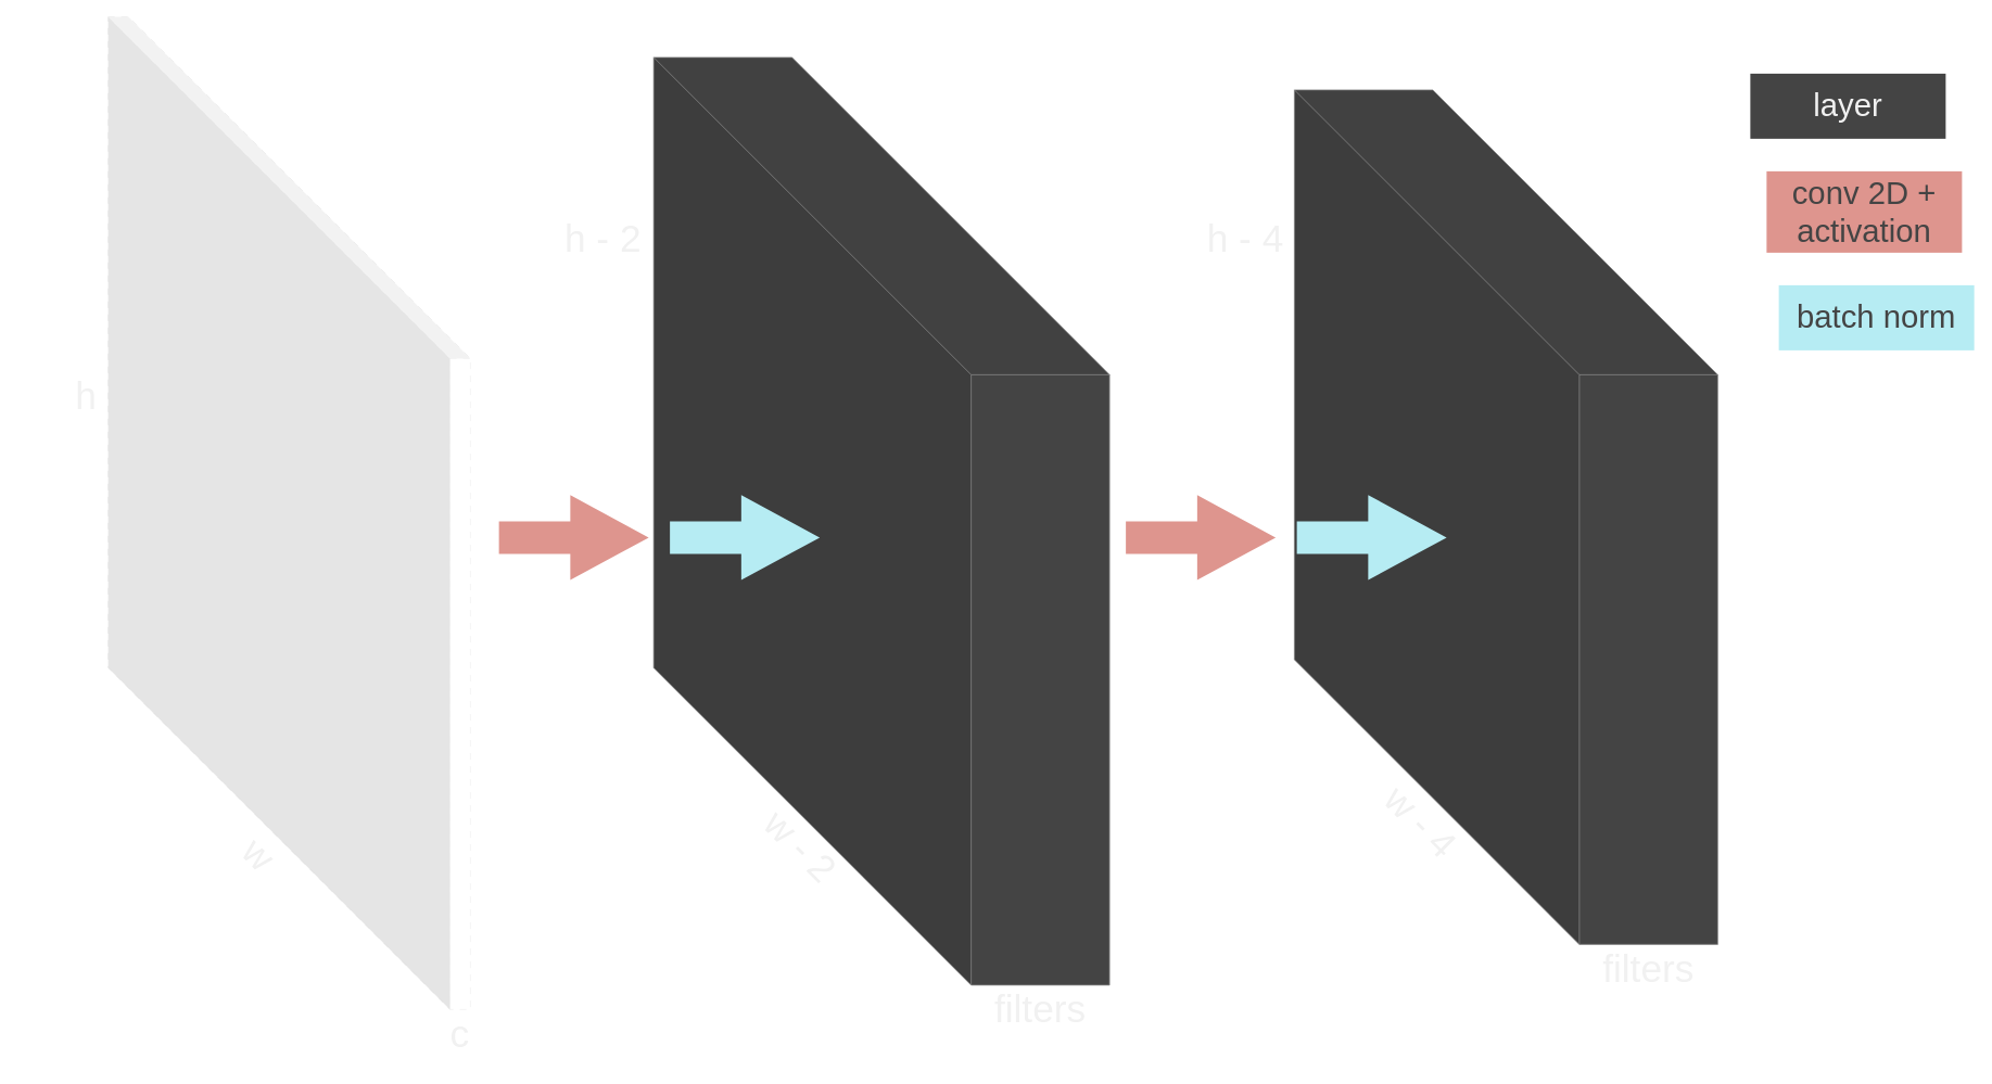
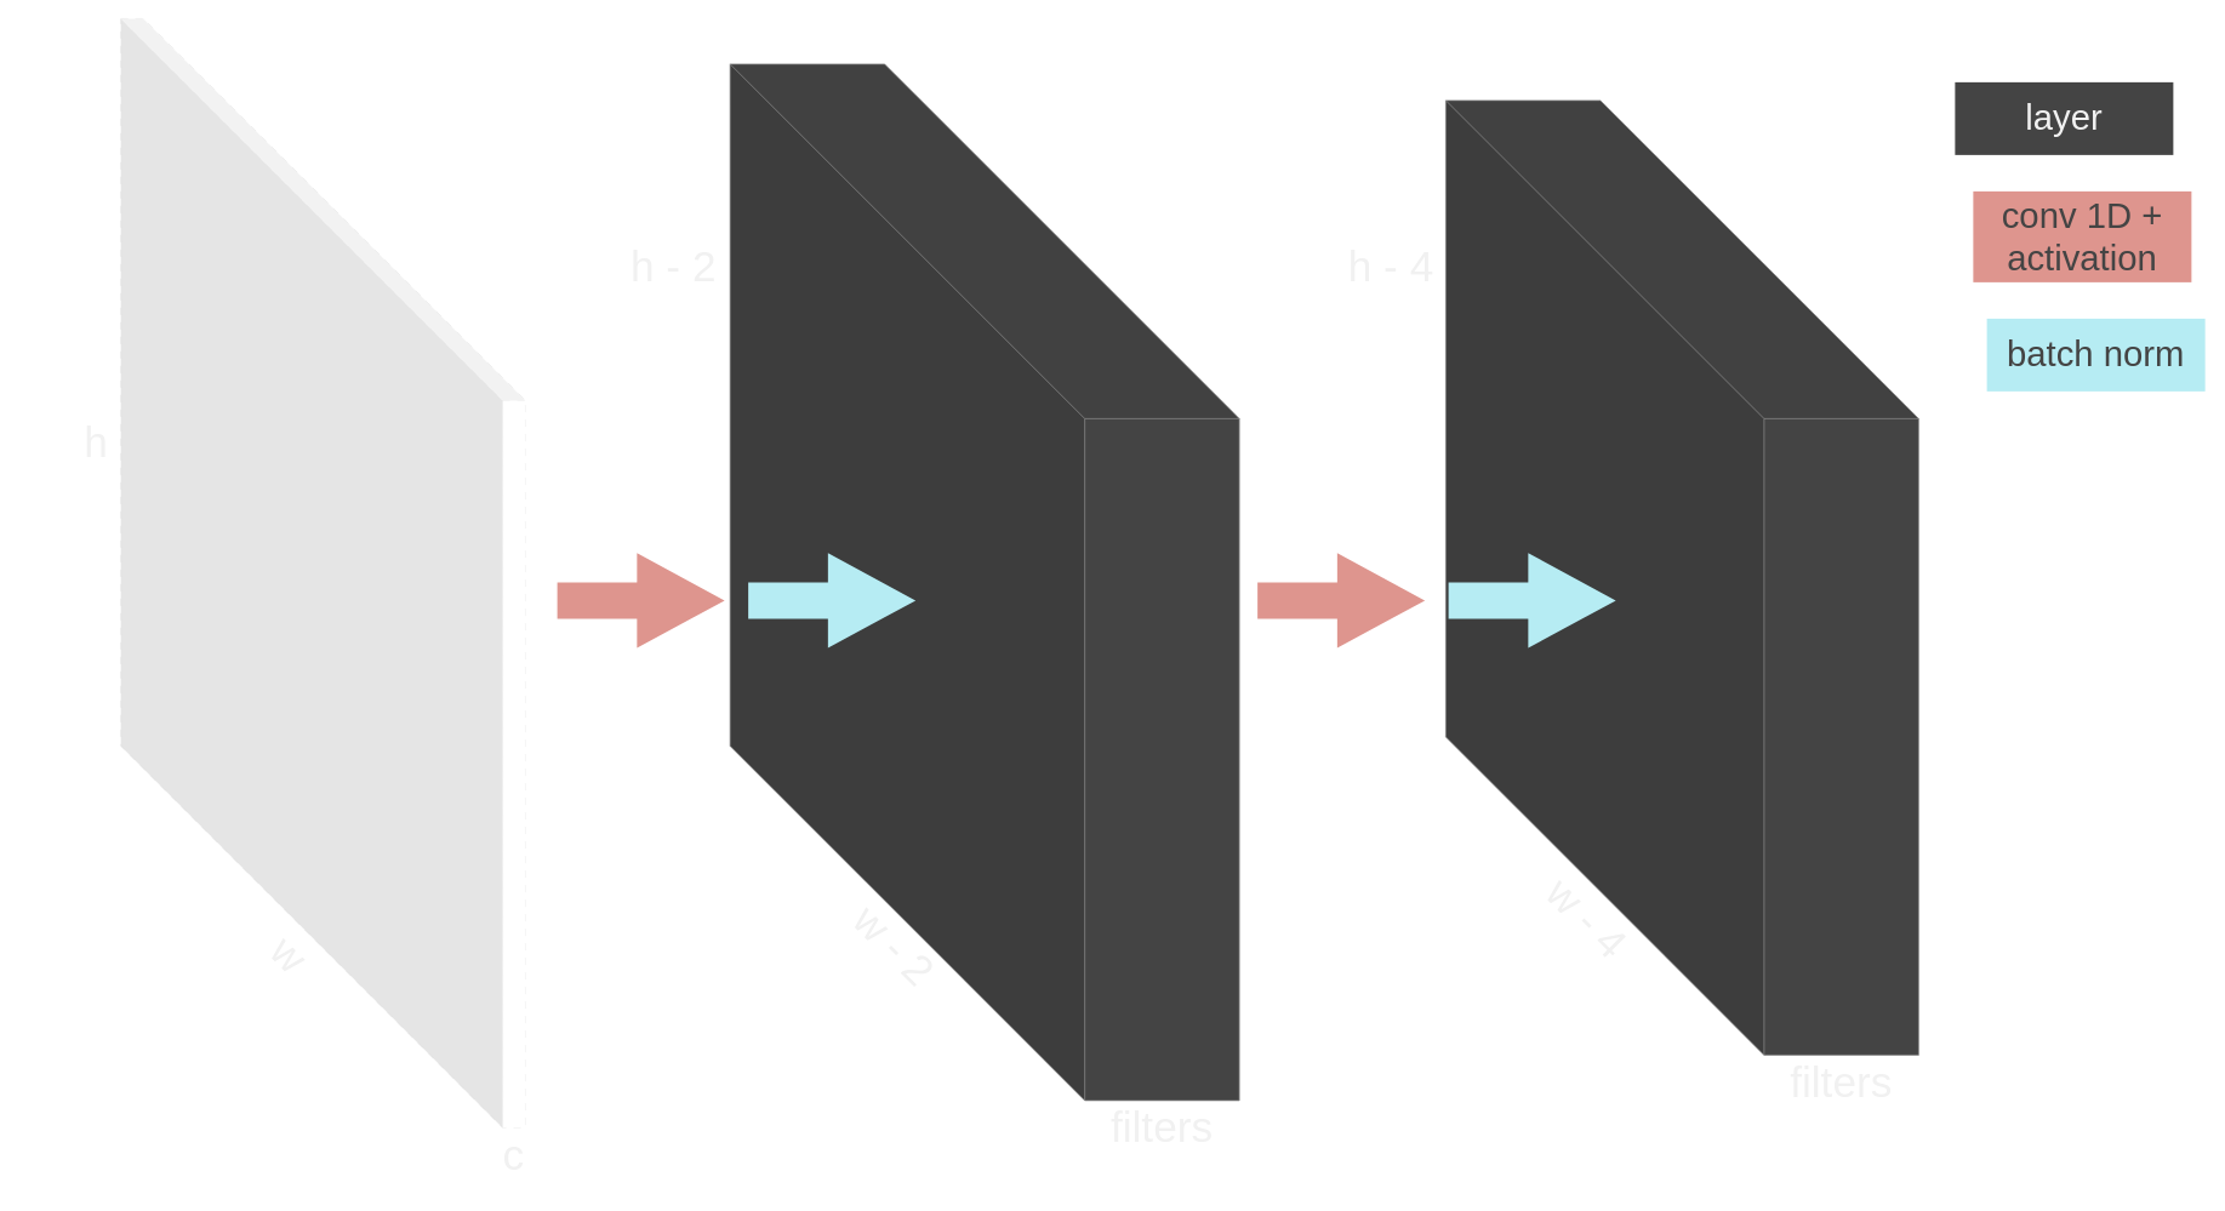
  <mxCell id="0" />
  <mxCell id="1" parent="0" />
  <mxCell id="2" value="" style="shape=cube;whiteSpace=wrap;html=1;boundedLbl=1;backgroundOutline=1;darkOpacity=0.05;darkOpacity2=0.1;size=350;fillColor=#444444;strokeColor=#888888;" parent="1" vertex="1"><mxGeometry x="1589" y="110" width="520" height="1050" as="geometry" /></mxCell>
- <mxCell id="3" value="&lt;font style=&quot;font-size: 39px;&quot;&gt;conv 2D + activation&lt;/font&gt;" style="text;html=1;strokeColor=none;fillColor=#DE958E;align=center;verticalAlign=middle;whiteSpace=wrap;rounded=0;fontColor=#444444;" parent="1" vertex="1"><mxGeometry x="2169" y="210" width="240" height="100" as="geometry" /></mxCell>
+ <mxCell id="3" value="&lt;font style=&quot;font-size: 39px;&quot;&gt;conv 1D + activation&lt;/font&gt;" style="text;html=1;strokeColor=none;fillColor=#DE958E;align=center;verticalAlign=middle;whiteSpace=wrap;rounded=0;fontColor=#444444;" parent="1" vertex="1"><mxGeometry x="2169" y="210" width="240" height="100" as="geometry" /></mxCell>
  <mxCell id="4" value="&lt;font style=&quot;font-size: 39px;&quot;&gt;batch norm&lt;/font&gt;" style="text;html=1;strokeColor=none;fillColor=#B6ECF3;align=center;verticalAlign=middle;whiteSpace=wrap;rounded=0;fontColor=#444444;" parent="1" vertex="1"><mxGeometry x="2184" y="350" width="240" height="80" as="geometry" /></mxCell>
  <mxCell id="5" value="&lt;span style=&quot;font-size: 39px;&quot;&gt;layer&lt;/span&gt;" style="text;html=1;strokeColor=none;fillColor=#444444;align=center;verticalAlign=middle;whiteSpace=wrap;rounded=0;fontColor=#f1f1f1;" parent="1" vertex="1"><mxGeometry x="2149" y="90" width="240" height="80" as="geometry" /></mxCell>
  <mxCell id="6" value="&lt;font style=&quot;font-size: 47px;&quot;&gt;filters&lt;/font&gt;" style="text;html=1;strokeColor=none;fillColor=none;align=center;verticalAlign=middle;whiteSpace=wrap;rounded=0;fontColor=#f1f1f1;fontSize=47;" parent="1" vertex="1"><mxGeometry x="1939" y="1150" width="170" height="80" as="geometry" /></mxCell>
  <mxCell id="7" value="&lt;font style=&quot;font-size: 47px;&quot;&gt;h - 4&lt;br style=&quot;font-size: 47px;&quot;&gt;&lt;/font&gt;" style="text;html=1;strokeColor=none;fillColor=none;align=center;verticalAlign=middle;whiteSpace=wrap;rounded=0;rotation=0;fontColor=#f1f1f1;fontSize=47;" parent="1" vertex="1"><mxGeometry x="1459" y="253" width="140" height="80" as="geometry" /></mxCell>
  <mxCell id="8" value="&lt;font style=&quot;font-size: 47px;&quot;&gt;w - 4&lt;br style=&quot;font-size: 47px;&quot;&gt;&lt;/font&gt;" style="text;html=1;strokeColor=none;fillColor=none;align=center;verticalAlign=middle;whiteSpace=wrap;rounded=0;rotation=45;fontColor=#f1f1f1;fontSize=47;" parent="1" vertex="1"><mxGeometry x="1559" y="970" width="370" height="80" as="geometry" /></mxCell>
  <mxCell id="9" value="" style="shape=flexArrow;endArrow=classic;html=1;fontSize=43;fontColor=#F0F0F0;endWidth=58.333;endSize=30.117;width=35;strokeWidth=6;fillColor=#B6ECF3;strokeColor=none;" parent="1" edge="1"><mxGeometry width="50" height="50" relative="1" as="geometry"><mxPoint x="1589" y="660" as="sourcePoint" /><mxPoint x="1779" y="660" as="targetPoint" /></mxGeometry></mxCell>
  <mxCell id="10" value="" style="shape=cube;whiteSpace=wrap;html=1;boundedLbl=1;backgroundOutline=1;darkOpacity=0.05;darkOpacity2=0.1;size=390;fillColor=#444444;strokeColor=#888888;" parent="1" vertex="1"><mxGeometry x="802" y="70" width="560" height="1140" as="geometry" /></mxCell>
  <mxCell id="11" value="&lt;font style=&quot;font-size: 47px;&quot;&gt;filters&lt;/font&gt;" style="text;html=1;strokeColor=none;fillColor=none;align=center;verticalAlign=middle;whiteSpace=wrap;rounded=0;fontColor=#f1f1f1;fontSize=47;" parent="1" vertex="1"><mxGeometry x="1192" y="1200" width="170" height="80" as="geometry" /></mxCell>
  <mxCell id="12" value="&lt;font style=&quot;font-size: 47px;&quot;&gt;w - 2&lt;/font&gt;" style="text;html=1;strokeColor=none;fillColor=none;align=center;verticalAlign=middle;whiteSpace=wrap;rounded=0;rotation=45;fontColor=#f1f1f1;fontSize=47;" parent="1" vertex="1"><mxGeometry x="797" y="1000" width="370" height="80" as="geometry" /></mxCell>
  <mxCell id="13" value="" style="shape=flexArrow;endArrow=classic;html=1;fontSize=43;fontColor=#F0F0F0;endWidth=58.333;endSize=30.117;width=35;strokeWidth=6;fillColor=#DE958E;strokeColor=none;" parent="1" edge="1"><mxGeometry width="50" height="50" relative="1" as="geometry"><mxPoint x="1379" y="660" as="sourcePoint" /><mxPoint x="1569" y="660" as="targetPoint" /></mxGeometry></mxCell>
  <mxCell id="14" value="&lt;font style=&quot;font-size: 47px;&quot;&gt;c&lt;/font&gt;" style="text;html=1;strokeColor=none;fillColor=none;align=center;verticalAlign=middle;whiteSpace=wrap;rounded=0;fontColor=#f1f1f1;fontSize=47;" parent="1" vertex="1"><mxGeometry x="479" y="1230" width="170" height="80" as="geometry" /></mxCell>
  <mxCell id="15" value="&lt;font style=&quot;font-size: 47px;&quot;&gt;w&lt;/font&gt;" style="text;html=1;strokeColor=none;fillColor=none;align=center;verticalAlign=middle;whiteSpace=wrap;rounded=0;rotation=45;fontColor=#f1f1f1;fontSize=47;" parent="1" vertex="1"><mxGeometry x="132" y="1010" width="370" height="80" as="geometry" /></mxCell>
  <mxCell id="16" value="&lt;font style=&quot;font-size: 47px;&quot;&gt;h&lt;/font&gt;" style="text;html=1;strokeColor=none;fillColor=none;align=center;verticalAlign=middle;whiteSpace=wrap;rounded=0;fontColor=#f1f1f1;fontSize=47;" parent="1" vertex="1"><mxGeometry x="20" y="447" width="170" height="80" as="geometry" /></mxCell>
  <mxCell id="17" value="&lt;font style=&quot;font-size: 47px;&quot;&gt;h - 2&lt;br style=&quot;font-size: 47px;&quot;&gt;&lt;/font&gt;" style="text;html=1;strokeColor=none;fillColor=none;align=center;verticalAlign=middle;whiteSpace=wrap;rounded=0;rotation=0;fontColor=#f1f1f1;fontSize=47;" parent="1" vertex="1"><mxGeometry x="670" y="253" width="140" height="80" as="geometry" /></mxCell>
  <mxCell id="18" value="" style="shape=flexArrow;endArrow=classic;html=1;fontSize=43;fontColor=#F0F0F0;endWidth=58.333;endSize=30.117;width=35;strokeWidth=6;fillColor=#B6ECF3;strokeColor=none;" parent="1" edge="1"><mxGeometry width="50" height="50" relative="1" as="geometry"><mxPoint x="819" y="660" as="sourcePoint" /><mxPoint x="1009" y="660" as="targetPoint" /></mxGeometry></mxCell>
  <mxCell id="19" value="" style="shape=flexArrow;endArrow=classic;html=1;fontSize=43;fontColor=#F0F0F0;endWidth=58.333;endSize=30.117;width=35;strokeWidth=6;fillColor=#DE958E;strokeColor=none;" parent="1" edge="1"><mxGeometry width="50" height="50" relative="1" as="geometry"><mxPoint x="609" y="660" as="sourcePoint" /><mxPoint x="799" y="660" as="targetPoint" /></mxGeometry></mxCell>
  <mxCell id="20" value="" style="shape=cube;whiteSpace=wrap;html=1;boundedLbl=1;backgroundOutline=1;darkOpacity=0.05;darkOpacity2=0.1;size=420;fillColor=none;strokeColor=#f1f1f1;dashed=1;dashPattern=8 8;" parent="1" vertex="1"><mxGeometry x="132" y="20" width="445" height="1220" as="geometry" /></mxCell>
